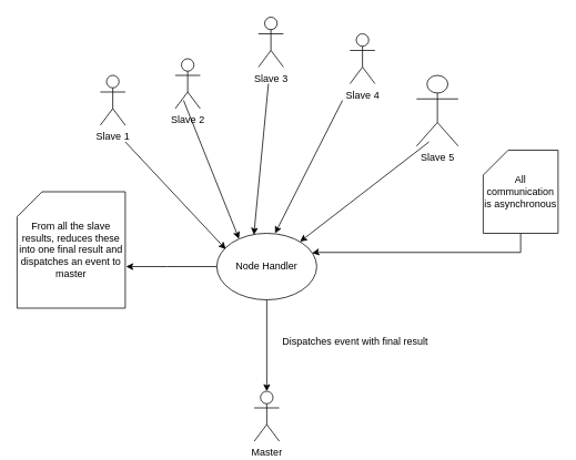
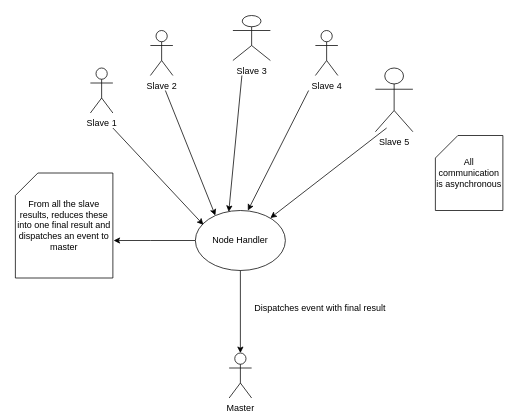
  <mxCell id="0" />
  <mxCell id="1" parent="0" />
  <mxCell id="2" style="edgeStyle=orthogonalEdgeStyle;rounded=0;orthogonalLoop=1;jettySize=auto;html=1;" edge="1" parent="1"><mxGeometry relative="1" as="geometry"><mxPoint x="260" y="320" as="sourcePoint" /><mxPoint x="151" y="320" as="targetPoint" /><Array as="points"><mxPoint x="200" y="320" /><mxPoint x="200" y="320" /></Array></mxGeometry></mxCell>
  <mxCell id="3" value="Node Handler" style="ellipse;whiteSpace=wrap;html=1;" vertex="1" parent="1"><mxGeometry x="260" y="280" width="120" height="80" as="geometry" /></mxCell>
  <mxCell id="4" style="edgeStyle=orthogonalEdgeStyle;rounded=0;orthogonalLoop=1;jettySize=auto;html=1;" edge="1" parent="1" source="3" target="6"><mxGeometry relative="1" as="geometry" /></mxCell>
  <mxCell id="5" value="Dispatches event with final result" style="text;html=1;align=center;verticalAlign=middle;resizable=0;points=[];" vertex="1" connectable="0" parent="4"><mxGeometry x="-0.255" relative="1" as="geometry"><mxPoint x="105" y="9" as="offset" /></mxGeometry></mxCell>
  <mxCell id="6" value="Master" style="shape=umlActor;verticalLabelPosition=bottom;labelBackgroundColor=#ffffff;verticalAlign=top;html=1;outlineConnect=0;" vertex="1" parent="1"><mxGeometry x="305" y="470" width="30" height="60" as="geometry" /></mxCell>
  <mxCell id="7" value="Slave 1" style="shape=umlActor;verticalLabelPosition=bottom;labelBackgroundColor=#ffffff;verticalAlign=top;html=1;outlineConnect=0;" vertex="1" parent="1"><mxGeometry x="120" y="90" width="30" height="60" as="geometry" /></mxCell>
- <mxCell id="8" value="Slave 2" style="shape=umlActor;verticalLabelPosition=bottom;labelBackgroundColor=#ffffff;verticalAlign=top;html=1;outlineConnect=0;" vertex="1" parent="1"><mxGeometry x="210" y="70" width="30" height="60" as="geometry" /></mxCell>
+ <mxCell id="8" value="Slave 2" style="shape=umlActor;verticalLabelPosition=bottom;labelBackgroundColor=#ffffff;verticalAlign=top;html=1;outlineConnect=0;" vertex="1" parent="1"><mxGeometry x="200" y="40" width="30" height="60" as="geometry" /></mxCell>
  <mxCell id="9" value="Slave 4" style="shape=umlActor;verticalLabelPosition=bottom;labelBackgroundColor=#ffffff;verticalAlign=top;html=1;outlineConnect=0;" vertex="1" parent="1"><mxGeometry x="420" y="40" width="30" height="60" as="geometry" /></mxCell>
- <mxCell id="10" value="Slave 3" style="shape=umlActor;verticalLabelPosition=bottom;labelBackgroundColor=#ffffff;verticalAlign=top;html=1;outlineConnect=0;" vertex="1" parent="1"><mxGeometry x="310" y="20" width="30" height="60" as="geometry" /></mxCell>
+ <mxCell id="10" value="Slave 3" style="shape=umlActor;verticalLabelPosition=bottom;labelBackgroundColor=#ffffff;verticalAlign=top;html=1;outlineConnect=0;" vertex="1" parent="1"><mxGeometry x="310" y="20" width="50" height="60" as="geometry" /></mxCell>
  <mxCell id="11" value="Slave 5" style="shape=umlActor;verticalLabelPosition=bottom;labelBackgroundColor=#ffffff;verticalAlign=top;html=1;outlineConnect=0;" vertex="1" parent="1"><mxGeometry x="500" y="90" width="50" height="85" as="geometry" /></mxCell>
  <mxCell id="12" value="" style="endArrow=classic;html=1;exitX=0.089;exitY=0.238;exitDx=0;exitDy=0;exitPerimeter=0;entryX=0.089;entryY=0.238;entryDx=0;entryDy=0;entryPerimeter=0;" edge="1" parent="1" target="3"><mxGeometry width="50" height="50" relative="1" as="geometry"><mxPoint x="150" y="170" as="sourcePoint" /><mxPoint x="630" y="390" as="targetPoint" /></mxGeometry></mxCell>
  <mxCell id="13" value="" style="endArrow=classic;html=1;exitX=0.222;exitY=0.083;exitDx=0;exitDy=0;exitPerimeter=0;entryX=0.222;entryY=0.083;entryDx=0;entryDy=0;entryPerimeter=0;" edge="1" parent="1" target="3"><mxGeometry width="50" height="50" relative="1" as="geometry"><mxPoint x="220" y="120" as="sourcePoint" /><mxPoint x="290" y="280" as="targetPoint" /></mxGeometry></mxCell>
  <mxCell id="14" value="" style="endArrow=classic;html=1;exitX=0.371;exitY=0.022;exitDx=0;exitDy=0;exitPerimeter=0;entryX=0.371;entryY=0.022;entryDx=0;entryDy=0;entryPerimeter=0;" edge="1" parent="1" target="3"><mxGeometry width="50" height="50" relative="1" as="geometry"><mxPoint x="322" y="100" as="sourcePoint" /><mxPoint x="303" y="280" as="targetPoint" /></mxGeometry></mxCell>
  <mxCell id="15" value="" style="endArrow=classic;html=1;" edge="1" parent="1"><mxGeometry width="50" height="50" relative="1" as="geometry"><mxPoint x="411" y="120" as="sourcePoint" /><mxPoint x="330" y="280" as="targetPoint" /></mxGeometry></mxCell>
  <mxCell id="16" value="" style="endArrow=classic;html=1;" edge="1" parent="1"><mxGeometry width="50" height="50" relative="1" as="geometry"><mxPoint x="515" y="170" as="sourcePoint" /><mxPoint x="360" y="290" as="targetPoint" /></mxGeometry></mxCell>
  <mxCell id="17" value="From all the slave results, reduces these into one final result and dispatches an event to master" style="shape=card;whiteSpace=wrap;html=1;" vertex="1" parent="1"><mxGeometry x="20" y="230" width="130" height="140" as="geometry" /></mxCell>
- <mxCell id="18" style="edgeStyle=orthogonalEdgeStyle;rounded=0;orthogonalLoop=1;jettySize=auto;html=1;exitX=0.5;exitY=1;exitDx=0;exitDy=0;exitPerimeter=0;entryX=0.954;entryY=0.296;entryDx=0;entryDy=0;entryPerimeter=0;" edge="1" parent="1" source="19" target="3"><mxGeometry relative="1" as="geometry"><mxPoint x="379" y="327" as="targetPoint" /><Array as="points"><mxPoint x="625" y="303" /><mxPoint x="379" y="303" /></Array></mxGeometry></mxCell>
  <mxCell id="19" value="All communication is asynchronous" style="shape=card;whiteSpace=wrap;html=1;" vertex="1" parent="1"><mxGeometry x="580" y="180" width="90" height="100" as="geometry" /></mxCell>
